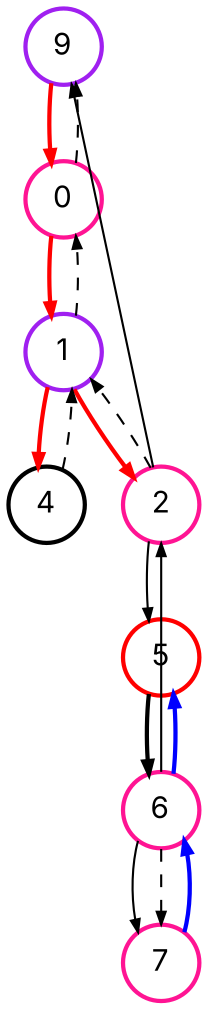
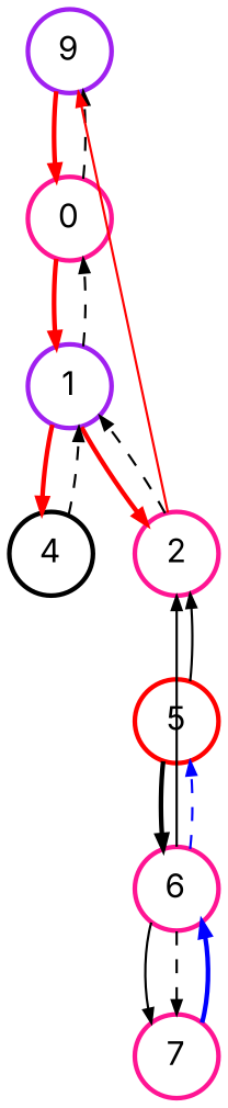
  digraph {
    fontname=Inter
    normalize=true
    scale=1.0
    splines=line
    node [color=deeppink fontname=Inter shape=circle style=bold]
    edge [arrowsize=0.6 fontname=Inter fontsize=9 style=bold]
    n1 [color=purple label=9]
    0
    1 [color=purple]
    2
    4 [color=black]
    5 [color=red]
    6
    7
    n1 -> 0 [color=red]
    0 -> n1 [style=dashed]
    0 -> 1 [color=red]
    1 -> 0 [style=dashed]
    1 -> 2 [color=red]
    1 -> 4 [color=red]
-   2 -> n1 [color="#bbb" style=""]
+   2 -> n1 [color=red style=""]
    2 -> 1 [style=dashed]
-   2 -> 5 [color="#bbb" style=""]
+   5 -> 2 [color="#bbb" style=""]
    4 -> 1 [style=dashed]
    5 -> 6
    6 -> 2 [color="#bbb" style=""]
-   6 -> 5 [color=blue]
+   6 -> 5 [color=blue style=dashed]
    6 -> 7 [color="#bbb" style=""]
    6 -> 7 [style=dashed]
    7 -> 6 [color=blue]
  }
